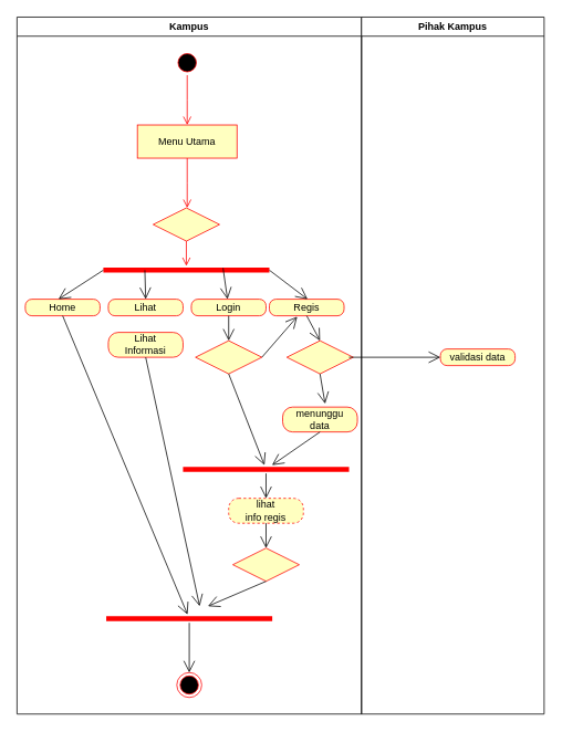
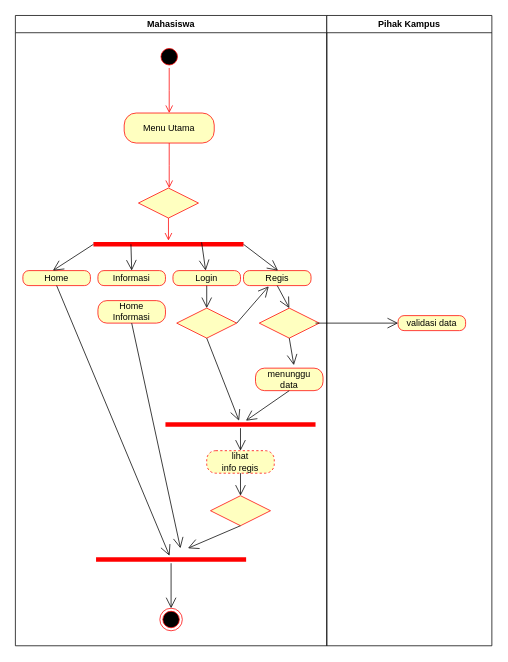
  <mxCell id="0" />
  <mxCell id="1" parent="0" />
- <mxCell id="2" value="Kampus" style="swimlane;startSize=23;" vertex="1" parent="1"><mxGeometry x="20" y="20" width="415" height="840" as="geometry" /></mxCell>
+ <mxCell id="2" value="Mahasiswa" style="swimlane;startSize=23;" vertex="1" parent="1"><mxGeometry x="20" y="20" width="415" height="840" as="geometry" /></mxCell>
  <mxCell id="3" value="" style="ellipse;html=1;shape=startState;fillColor=#000000;strokeColor=#ff0000;" vertex="1" parent="2"><mxGeometry x="190" y="40" width="30" height="30" as="geometry" /></mxCell>
  <mxCell id="4" value="" style="edgeStyle=orthogonalEdgeStyle;html=1;verticalAlign=bottom;endArrow=open;endSize=8;strokeColor=#ff0000;rounded=0;" edge="1" source="3" parent="2"><mxGeometry relative="1" as="geometry"><mxPoint x="205" y="130" as="targetPoint" /></mxGeometry></mxCell>
- <mxCell id="5" value="Menu Utama" style="whiteSpace=wrap;html=1;arcSize=40;fontColor=#000000;fillColor=#ffffc0;strokeColor=#ff0000;rounded=0;" vertex="1" parent="2"><mxGeometry x="145" y="130" width="120" height="40" as="geometry" /></mxCell>
+ <mxCell id="5" value="Menu Utama" style="rounded=1;whiteSpace=wrap;html=1;arcSize=40;fontColor=#000000;fillColor=#ffffc0;strokeColor=#ff0000;" vertex="1" parent="2"><mxGeometry x="145" y="130" width="120" height="40" as="geometry" /></mxCell>
  <mxCell id="6" value="" style="edgeStyle=orthogonalEdgeStyle;html=1;verticalAlign=bottom;endArrow=open;endSize=8;strokeColor=#ff0000;rounded=0;" edge="1" source="5" parent="2"><mxGeometry relative="1" as="geometry"><mxPoint x="205" y="230" as="targetPoint" /></mxGeometry></mxCell>
  <mxCell id="7" value="" style="rhombus;whiteSpace=wrap;html=1;fillColor=#ffffc0;strokeColor=#ff0000;" vertex="1" parent="2"><mxGeometry x="164" y="230" width="80" height="40" as="geometry" /></mxCell>
  <mxCell id="8" value="" style="shape=line;html=1;strokeWidth=6;strokeColor=#ff0000;" vertex="1" parent="2"><mxGeometry x="104" y="300" width="200" height="10" as="geometry" /></mxCell>
  <mxCell id="9" value="" style="edgeStyle=orthogonalEdgeStyle;html=1;align=left;verticalAlign=top;endArrow=open;endSize=8;strokeColor=#ff0000;rounded=0;" edge="1" source="7" parent="2" target="8"><mxGeometry x="-1" relative="1" as="geometry"><mxPoint x="204" y="300" as="targetPoint" /></mxGeometry></mxCell>
  <mxCell id="10" value="Home" style="rounded=1;whiteSpace=wrap;html=1;arcSize=40;fontColor=#000000;fillColor=#ffffc0;strokeColor=#ff0000;" vertex="1" parent="2"><mxGeometry x="10" y="340" width="90" height="20" as="geometry" /></mxCell>
- <mxCell id="11" value="Lihat" style="rounded=1;whiteSpace=wrap;html=1;arcSize=40;fontColor=#000000;fillColor=#ffffc0;strokeColor=#ff0000;" vertex="1" parent="2"><mxGeometry x="110" y="340" width="90" height="20" as="geometry" /></mxCell>
+ <mxCell id="11" value="Informasi" style="rounded=1;whiteSpace=wrap;html=1;arcSize=40;fontColor=#000000;fillColor=#ffffc0;strokeColor=#ff0000;" vertex="1" parent="2"><mxGeometry x="110" y="340" width="90" height="20" as="geometry" /></mxCell>
  <mxCell id="12" value="Login" style="rounded=1;whiteSpace=wrap;html=1;arcSize=40;fontColor=#000000;fillColor=#ffffc0;strokeColor=#ff0000;" vertex="1" parent="2"><mxGeometry x="210" y="340" width="90" height="20" as="geometry" /></mxCell>
  <mxCell id="13" value="Regis" style="rounded=1;whiteSpace=wrap;html=1;arcSize=40;fontColor=#000000;fillColor=#ffffc0;strokeColor=#ff0000;" vertex="1" parent="2"><mxGeometry x="304" y="340" width="90" height="20" as="geometry" /></mxCell>
- <mxCell id="14" value="Lihat&lt;br&gt;Informasi" style="rounded=1;whiteSpace=wrap;html=1;arcSize=40;fontColor=#000000;fillColor=#ffffc0;strokeColor=#ff0000;" vertex="1" parent="2"><mxGeometry x="110" y="380" width="90" height="30" as="geometry" /></mxCell>
+ <mxCell id="14" value="Home&lt;br&gt;Informasi" style="rounded=1;whiteSpace=wrap;html=1;arcSize=40;fontColor=#000000;fillColor=#ffffc0;strokeColor=#ff0000;" vertex="1" parent="2"><mxGeometry x="110" y="380" width="90" height="30" as="geometry" /></mxCell>
  <mxCell id="15" value="" style="rhombus;whiteSpace=wrap;html=1;fillColor=#ffffc0;strokeColor=#ff0000;" vertex="1" parent="2"><mxGeometry x="215" y="390" width="80" height="40" as="geometry" /></mxCell>
  <mxCell id="16" value="" style="rhombus;whiteSpace=wrap;html=1;fillColor=#ffffc0;strokeColor=#ff0000;" vertex="1" parent="2"><mxGeometry x="325" y="390" width="80" height="40" as="geometry" /></mxCell>
  <mxCell id="17" value="menunggu&lt;br&gt;data" style="rounded=1;whiteSpace=wrap;html=1;arcSize=40;fontColor=#000000;fillColor=#ffffc0;strokeColor=#ff0000;" vertex="1" parent="2"><mxGeometry x="320" y="470" width="90" height="30" as="geometry" /></mxCell>
  <mxCell id="18" value="" style="shape=line;html=1;strokeWidth=6;strokeColor=#ff0000;" vertex="1" parent="2"><mxGeometry x="200" y="540" width="200" height="10" as="geometry" /></mxCell>
  <mxCell id="19" value="" style="endArrow=open;endFill=1;endSize=12;html=1;rounded=0;exitX=0;exitY=0.5;exitDx=0;exitDy=0;exitPerimeter=0;entryX=0.444;entryY=0;entryDx=0;entryDy=0;entryPerimeter=0;" edge="1" parent="2" source="8" target="10"><mxGeometry width="160" relative="1" as="geometry"><mxPoint x="240" y="380" as="sourcePoint" /><mxPoint x="400" y="380" as="targetPoint" /></mxGeometry></mxCell>
  <mxCell id="20" value="" style="endArrow=open;endFill=1;endSize=12;html=1;rounded=0;entryX=0.5;entryY=0;entryDx=0;entryDy=0;exitX=0.25;exitY=0.5;exitDx=0;exitDy=0;exitPerimeter=0;" edge="1" parent="2" source="8" target="11"><mxGeometry width="160" relative="1" as="geometry"><mxPoint x="155" y="310" as="sourcePoint" /><mxPoint x="400" y="380" as="targetPoint" /></mxGeometry></mxCell>
  <mxCell id="21" value="" style="endArrow=open;endFill=1;endSize=12;html=1;rounded=0;exitX=0.721;exitY=0.243;exitDx=0;exitDy=0;exitPerimeter=0;" edge="1" parent="2" source="8" target="12"><mxGeometry width="160" relative="1" as="geometry"><mxPoint x="250" y="310" as="sourcePoint" /><mxPoint x="400" y="380" as="targetPoint" /></mxGeometry></mxCell>
  <mxCell id="22" value="" style="endArrow=open;endFill=1;endSize=12;html=1;rounded=0;exitX=0.5;exitY=1;exitDx=0;exitDy=0;entryX=0.5;entryY=0;entryDx=0;entryDy=0;" edge="1" parent="2" source="13" target="16"><mxGeometry width="160" relative="1" as="geometry"><mxPoint x="240" y="450" as="sourcePoint" /><mxPoint x="400" y="450" as="targetPoint" /></mxGeometry></mxCell>
  <mxCell id="23" value="" style="endArrow=open;endFill=1;endSize=12;html=1;rounded=0;exitX=0.5;exitY=1;exitDx=0;exitDy=0;" edge="1" parent="2" source="12" target="15"><mxGeometry width="160" relative="1" as="geometry"><mxPoint x="240" y="450" as="sourcePoint" /><mxPoint x="400" y="450" as="targetPoint" /></mxGeometry></mxCell>
  <mxCell id="24" value="" style="endArrow=open;endFill=1;endSize=12;html=1;rounded=0;entryX=0.373;entryY=1.05;entryDx=0;entryDy=0;entryPerimeter=0;exitX=1;exitY=0.5;exitDx=0;exitDy=0;" edge="1" parent="2" source="15" target="13"><mxGeometry width="160" relative="1" as="geometry"><mxPoint x="240" y="450" as="sourcePoint" /><mxPoint x="400" y="450" as="targetPoint" /></mxGeometry></mxCell>
  <mxCell id="25" value="" style="endArrow=open;endFill=1;endSize=12;html=1;rounded=0;entryX=0.568;entryY=-0.133;entryDx=0;entryDy=0;entryPerimeter=0;exitX=0.5;exitY=1;exitDx=0;exitDy=0;" edge="1" parent="2" source="16" target="17"><mxGeometry width="160" relative="1" as="geometry"><mxPoint x="240" y="450" as="sourcePoint" /><mxPoint x="400" y="450" as="targetPoint" /></mxGeometry></mxCell>
  <mxCell id="26" value="" style="endArrow=open;endFill=1;endSize=12;html=1;rounded=0;exitX=0.5;exitY=1;exitDx=0;exitDy=0;" edge="1" parent="2" source="17" target="18"><mxGeometry width="160" relative="1" as="geometry"><mxPoint x="240" y="450" as="sourcePoint" /><mxPoint x="400" y="450" as="targetPoint" /></mxGeometry></mxCell>
  <mxCell id="27" value="" style="endArrow=open;endFill=1;endSize=12;html=1;rounded=0;exitX=0.5;exitY=1;exitDx=0;exitDy=0;" edge="1" parent="2" source="15" target="18"><mxGeometry width="160" relative="1" as="geometry"><mxPoint x="240" y="450" as="sourcePoint" /><mxPoint x="400" y="450" as="targetPoint" /></mxGeometry></mxCell>
  <mxCell id="28" value="lihat&lt;br&gt;info regis" style="rounded=1;whiteSpace=wrap;html=1;arcSize=40;fontColor=#000000;fillColor=#ffffc0;strokeColor=#ff0000;dashed=1;" vertex="1" parent="2"><mxGeometry x="255" y="580" width="90" height="30" as="geometry" /></mxCell>
  <mxCell id="29" value="" style="rhombus;whiteSpace=wrap;html=1;fillColor=#ffffc0;strokeColor=#ff0000;" vertex="1" parent="2"><mxGeometry x="260" y="640" width="80" height="40" as="geometry" /></mxCell>
  <mxCell id="30" value="" style="shape=line;html=1;strokeWidth=6;strokeColor=#ff0000;" vertex="1" parent="2"><mxGeometry x="107.5" y="720" width="200" height="10" as="geometry" /></mxCell>
  <mxCell id="31" value="" style="endArrow=open;endFill=1;endSize=12;html=1;rounded=0;exitX=0.5;exitY=1;exitDx=0;exitDy=0;" edge="1" parent="2" source="10" target="30"><mxGeometry width="160" relative="1" as="geometry"><mxPoint x="240" y="550" as="sourcePoint" /><mxPoint x="400" y="550" as="targetPoint" /></mxGeometry></mxCell>
  <mxCell id="32" value="" style="endArrow=open;endFill=1;endSize=12;html=1;rounded=0;entryX=0.5;entryY=0;entryDx=0;entryDy=0;exitX=0.5;exitY=1;exitDx=0;exitDy=0;" edge="1" parent="2" source="28" target="29"><mxGeometry width="160" relative="1" as="geometry"><mxPoint x="240" y="550" as="sourcePoint" /><mxPoint x="400" y="550" as="targetPoint" /></mxGeometry></mxCell>
  <mxCell id="33" value="" style="ellipse;html=1;shape=endState;fillColor=#000000;strokeColor=#ff0000;" vertex="1" parent="2"><mxGeometry x="192.5" y="790" width="30" height="30" as="geometry" /></mxCell>
  <mxCell id="34" value="" style="endArrow=open;endFill=1;endSize=12;html=1;rounded=0;entryX=0.5;entryY=0;entryDx=0;entryDy=0;" edge="1" parent="2" source="30" target="33"><mxGeometry width="160" relative="1" as="geometry"><mxPoint x="240" y="650" as="sourcePoint" /><mxPoint x="400" y="650" as="targetPoint" /></mxGeometry></mxCell>
  <mxCell id="35" value="Pihak Kampus" style="swimlane;" vertex="1" parent="1"><mxGeometry x="435" y="20" width="220" height="840" as="geometry" /></mxCell>
  <mxCell id="36" value="validasi data" style="rounded=1;whiteSpace=wrap;html=1;arcSize=40;fontColor=#000000;fillColor=#ffffc0;strokeColor=#ff0000;" vertex="1" parent="35"><mxGeometry x="95" y="400" width="90" height="20" as="geometry" /></mxCell>
  <mxCell id="37" value="" style="endArrow=open;endFill=1;endSize=12;html=1;rounded=0;" edge="1" parent="35"><mxGeometry width="160" relative="1" as="geometry"><mxPoint x="-15" y="410" as="sourcePoint" /><mxPoint x="95" y="410" as="targetPoint" /></mxGeometry></mxCell>
  <mxCell id="38" value="" style="endArrow=open;endFill=1;endSize=12;html=1;rounded=0;exitX=1;exitY=0.5;exitDx=0;exitDy=0;exitPerimeter=0;" edge="1" parent="1" source="8"><mxGeometry width="160" relative="1" as="geometry"><mxPoint x="260" y="400" as="sourcePoint" /><mxPoint x="370" y="360" as="targetPoint" /></mxGeometry></mxCell>
  <mxCell id="39" value="" style="endArrow=open;endFill=1;endSize=12;html=1;rounded=0;exitX=0.5;exitY=1;exitDx=0;exitDy=0;" edge="1" parent="1" source="14"><mxGeometry width="160" relative="1" as="geometry"><mxPoint x="260" y="570" as="sourcePoint" /><mxPoint x="240" y="730" as="targetPoint" /></mxGeometry></mxCell>
  <mxCell id="40" value="" style="endArrow=open;endFill=1;endSize=12;html=1;rounded=0;entryX=0.5;entryY=0;entryDx=0;entryDy=0;" edge="1" parent="1" target="28"><mxGeometry width="160" relative="1" as="geometry"><mxPoint x="320" y="570" as="sourcePoint" /><mxPoint x="420" y="570" as="targetPoint" /></mxGeometry></mxCell>
  <mxCell id="41" value="" style="endArrow=open;endFill=1;endSize=12;html=1;rounded=0;exitX=0.5;exitY=1;exitDx=0;exitDy=0;" edge="1" parent="1" source="29"><mxGeometry width="160" relative="1" as="geometry"><mxPoint x="260" y="670" as="sourcePoint" /><mxPoint x="250" y="730" as="targetPoint" /></mxGeometry></mxCell>
